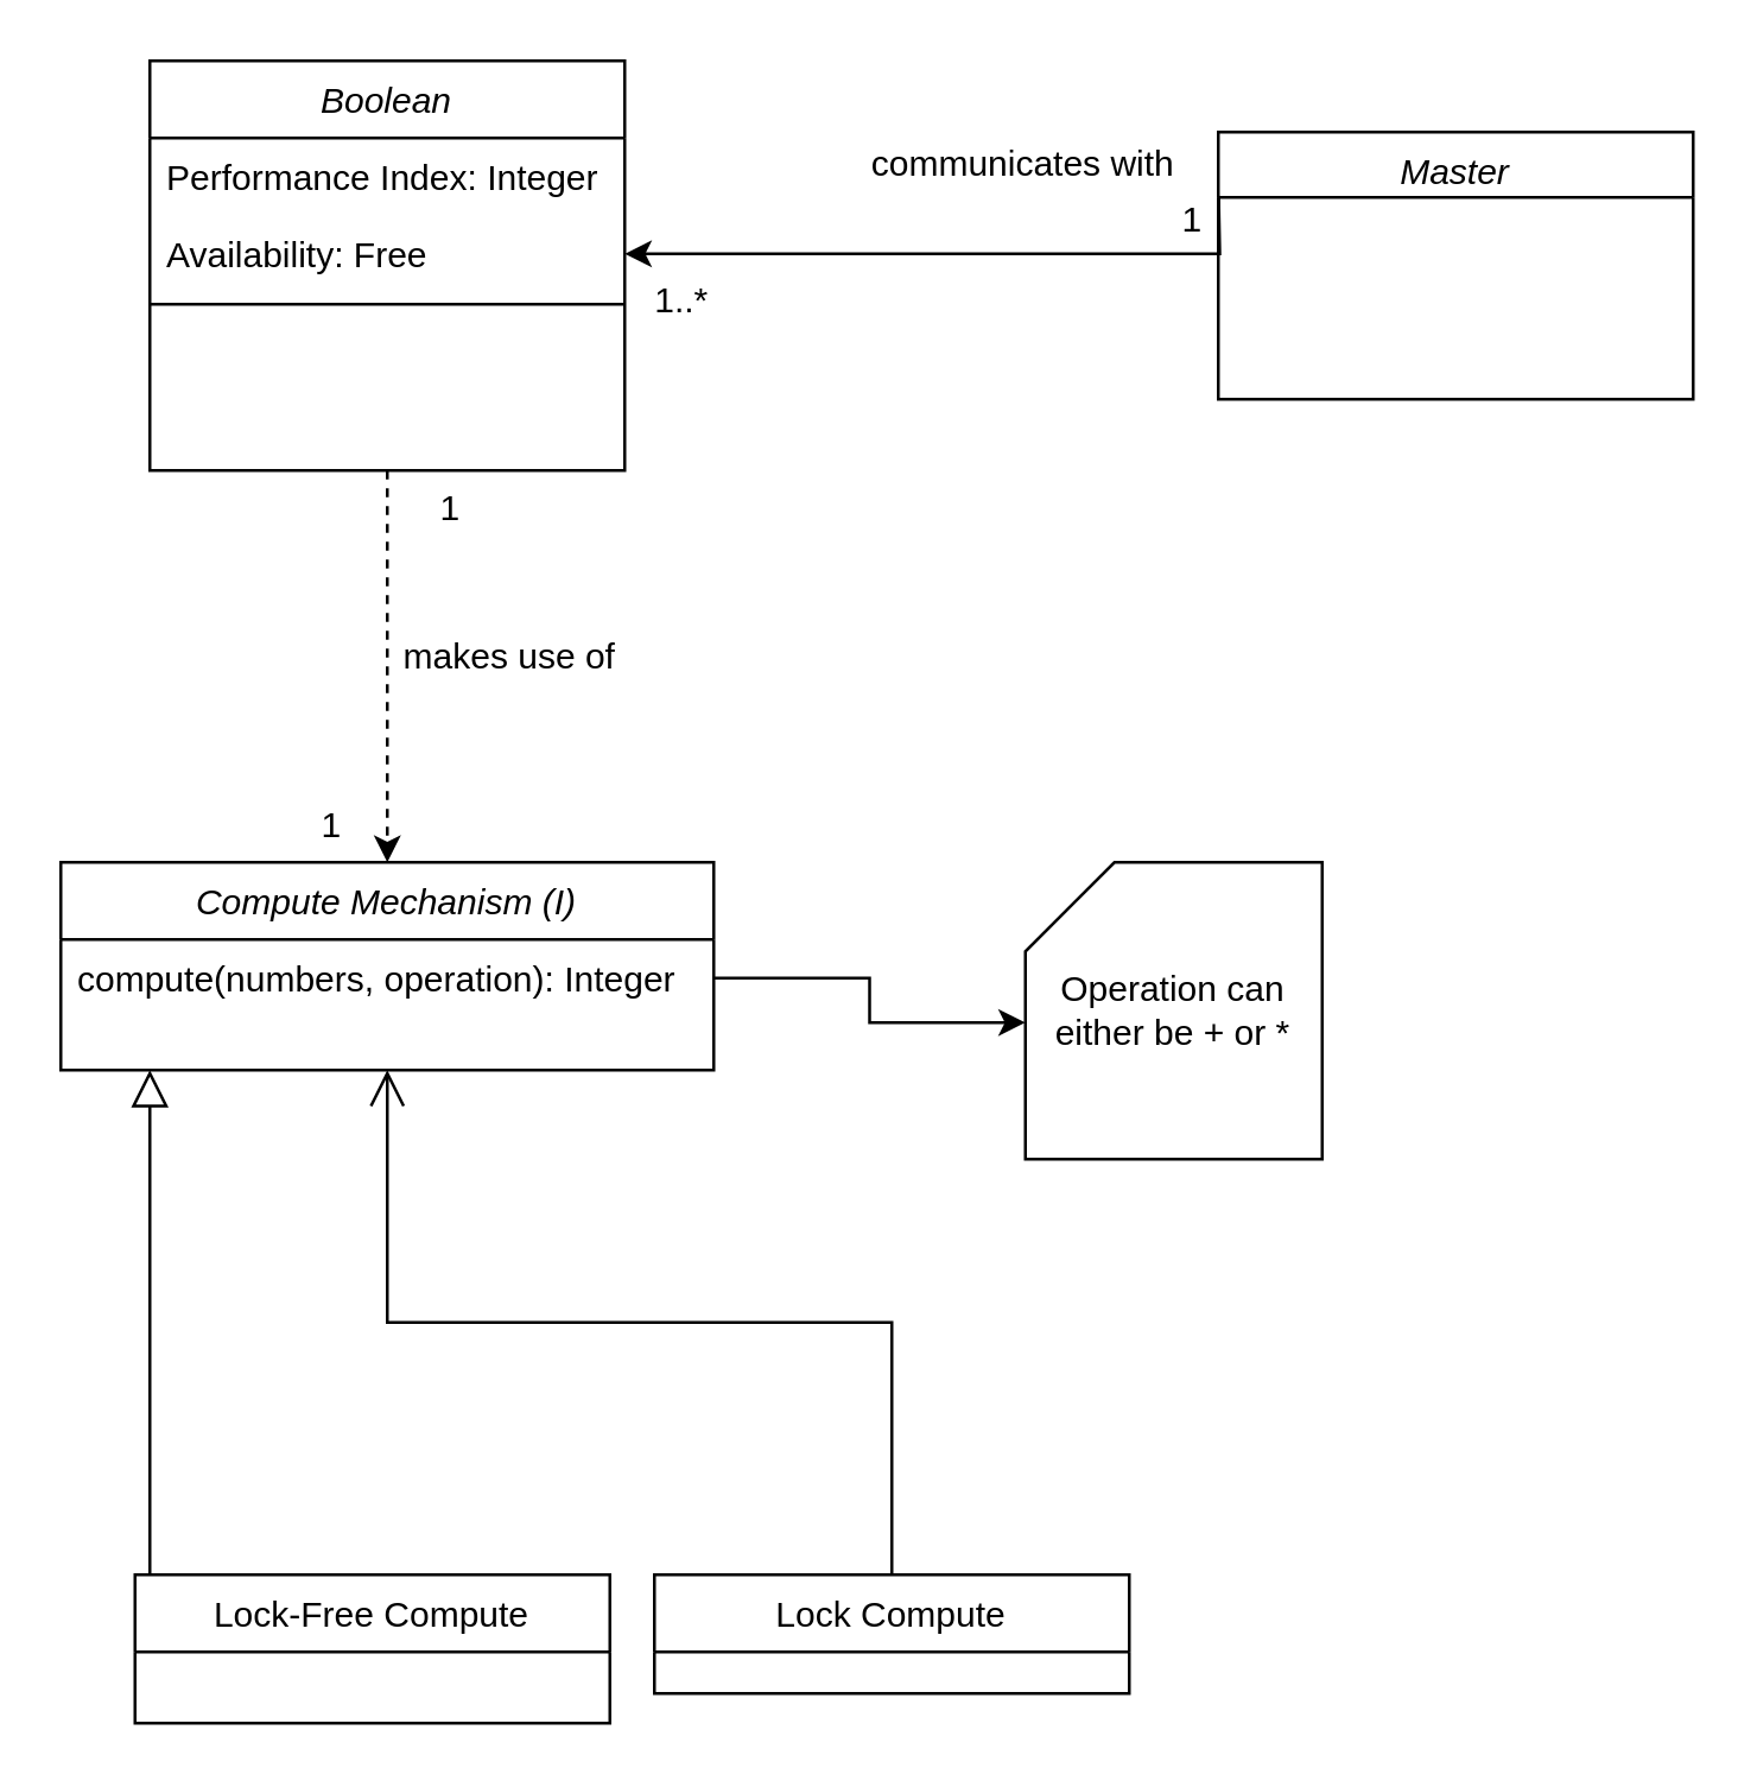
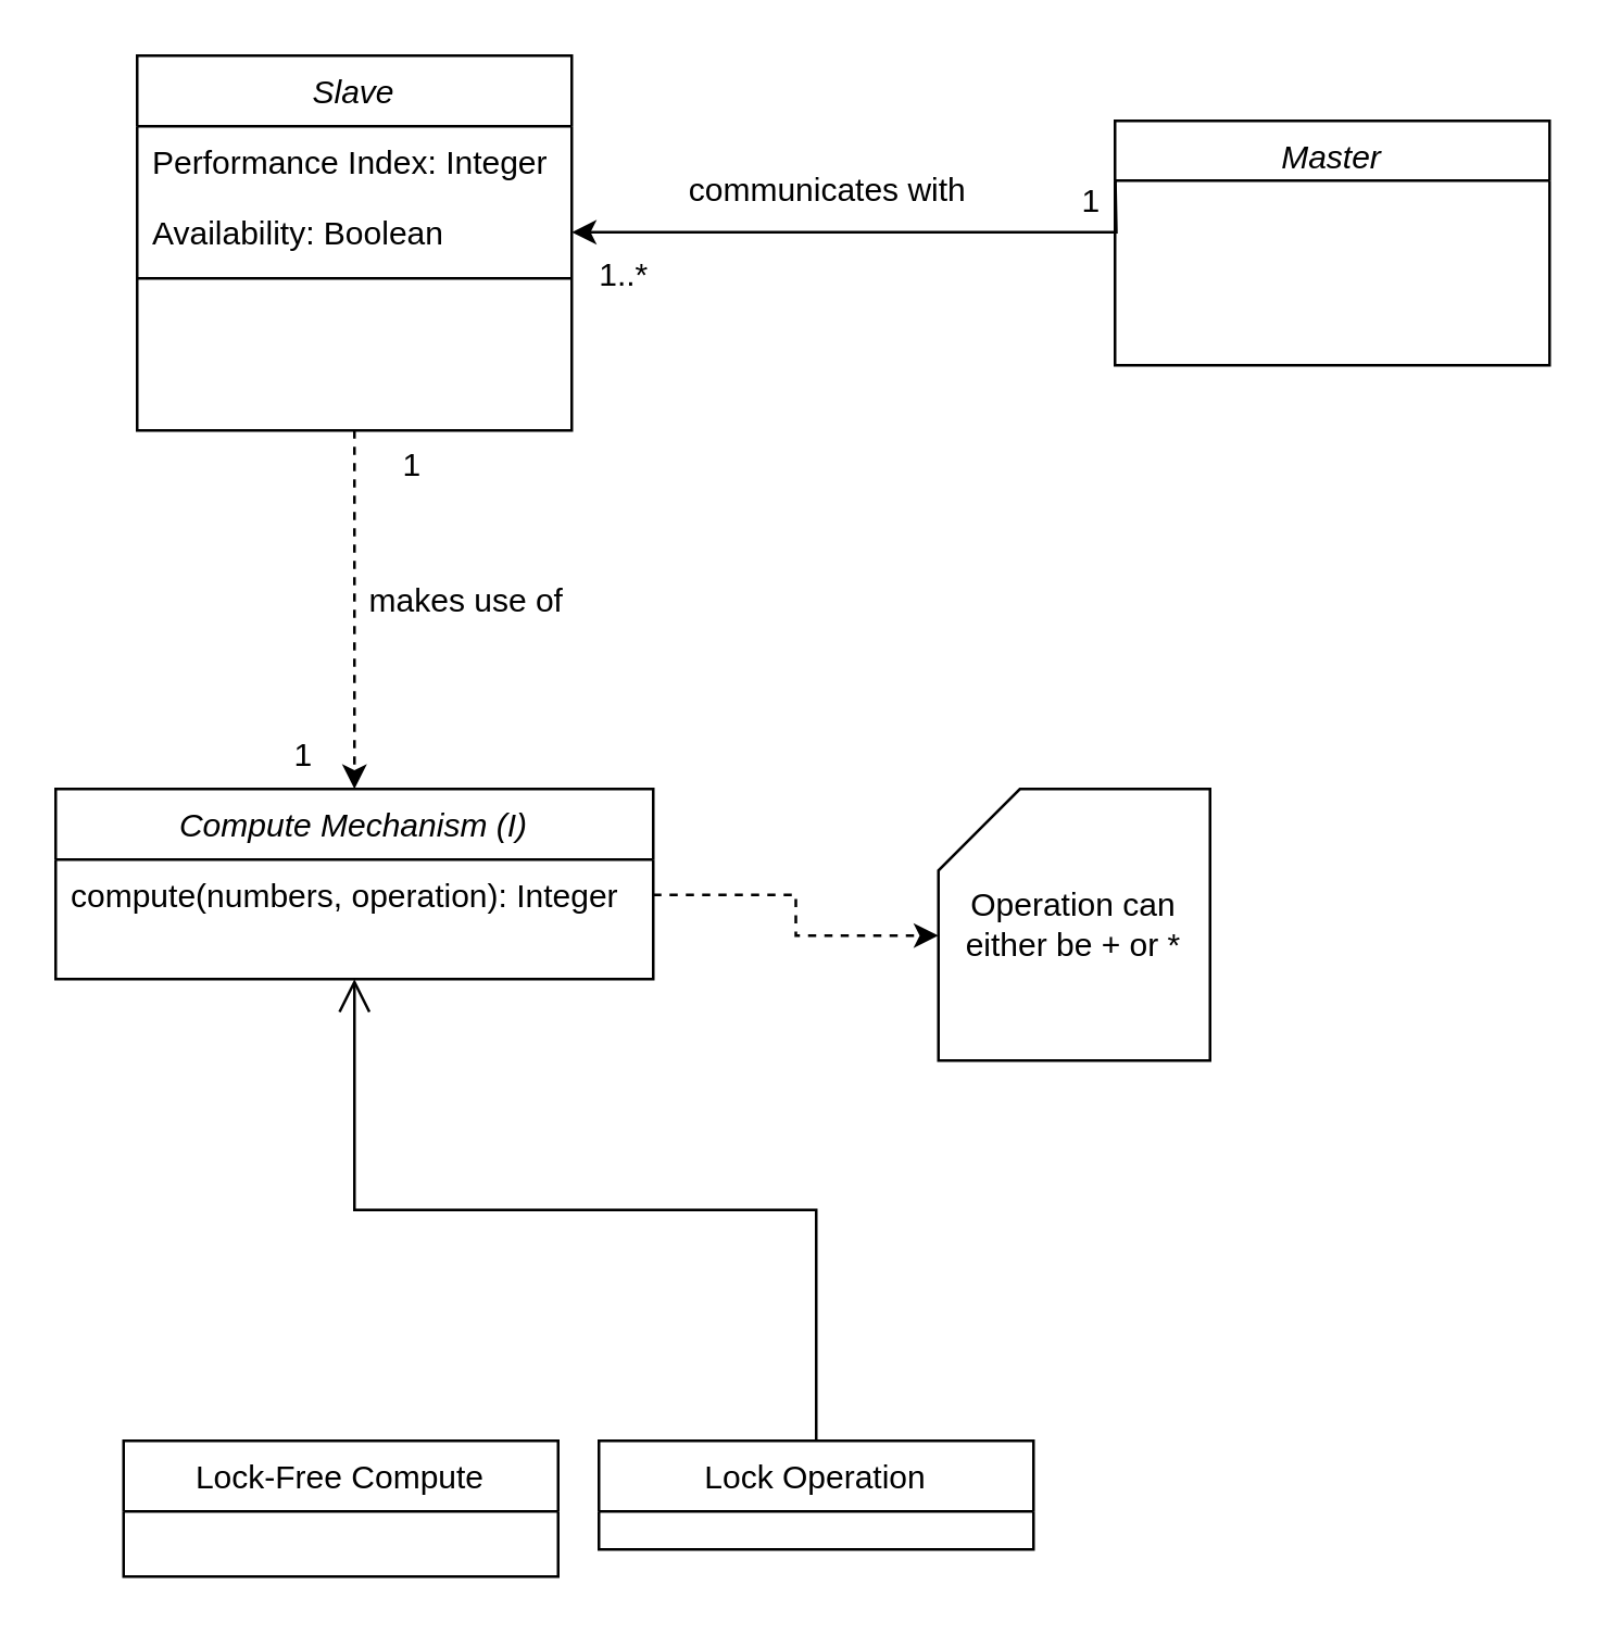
  <mxCell id="0" />
  <mxCell id="1" parent="0" />
  <mxCell id="2" value="Compute Mechanism (I)" style="swimlane;fontStyle=2;align=center;verticalAlign=top;childLayout=stackLayout;horizontal=1;startSize=26;horizontalStack=0;resizeParent=1;resizeLast=0;collapsible=1;marginBottom=0;rounded=0;shadow=0;strokeWidth=1;" parent="1" vertex="1"><mxGeometry x="20" y="290" width="220" height="70" as="geometry"><mxRectangle x="230" y="140" width="160" height="26" as="alternateBounds" /></mxGeometry></mxCell>
  <mxCell id="3" value="compute(numbers, operation): Integer" style="text;align=left;verticalAlign=top;spacingLeft=4;spacingRight=4;overflow=hidden;rotatable=0;points=[[0,0.5],[1,0.5]];portConstraint=eastwest;" parent="2" vertex="1"><mxGeometry y="26" width="220" height="26" as="geometry" /></mxCell>
  <mxCell id="4" value="Lock-Free Compute" style="swimlane;fontStyle=0;align=center;verticalAlign=top;childLayout=stackLayout;horizontal=1;startSize=26;horizontalStack=0;resizeParent=1;resizeLast=0;collapsible=1;marginBottom=0;rounded=0;shadow=0;strokeWidth=1;" parent="1" vertex="1"><mxGeometry x="45" y="530" width="160" height="50" as="geometry"><mxRectangle x="130" y="380" width="160" height="26" as="alternateBounds" /></mxGeometry></mxCell>
- <mxCell id="5" value="" style="endArrow=block;endSize=10;endFill=0;shadow=0;strokeWidth=1;rounded=0;edgeStyle=elbowEdgeStyle;elbow=vertical;" parent="1" source="4" target="2" edge="1"><mxGeometry width="160" relative="1" as="geometry"><mxPoint x="90" y="373" as="sourcePoint" /><mxPoint x="90" y="373" as="targetPoint" /><Array as="points"><mxPoint x="50" y="445" /></Array></mxGeometry></mxCell>
- <mxCell id="6" value="Lock Compute" style="swimlane;fontStyle=0;align=center;verticalAlign=top;childLayout=stackLayout;horizontal=1;startSize=26;horizontalStack=0;resizeParent=1;resizeLast=0;collapsible=1;marginBottom=0;rounded=0;shadow=0;strokeWidth=1;" parent="1" vertex="1"><mxGeometry x="220" y="530" width="160" height="40" as="geometry"><mxRectangle x="340" y="380" width="170" height="26" as="alternateBounds" /></mxGeometry></mxCell>
+ <mxCell id="6" value="Lock Operation" style="swimlane;fontStyle=0;align=center;verticalAlign=top;childLayout=stackLayout;horizontal=1;startSize=26;horizontalStack=0;resizeParent=1;resizeLast=0;collapsible=1;marginBottom=0;rounded=0;shadow=0;strokeWidth=1;" parent="1" vertex="1"><mxGeometry x="220" y="530" width="160" height="40" as="geometry"><mxRectangle x="340" y="380" width="170" height="26" as="alternateBounds" /></mxGeometry></mxCell>
  <mxCell id="7" value="" style="endArrow=open;endSize=10;endFill=0;shadow=0;strokeWidth=1;rounded=0;edgeStyle=elbowEdgeStyle;elbow=vertical;" parent="1" source="6" target="2" edge="1"><mxGeometry width="160" relative="1" as="geometry"><mxPoint x="100" y="543" as="sourcePoint" /><mxPoint x="200" y="441" as="targetPoint" /></mxGeometry></mxCell>
  <mxCell id="8" style="edgeStyle=orthogonalEdgeStyle;rounded=0;orthogonalLoop=1;jettySize=auto;html=1;dashed=1;" edge="1" parent="1" source="12" target="2"><mxGeometry relative="1" as="geometry" /></mxCell>
  <mxCell id="9" value="makes use of" style="text;html=1;align=center;verticalAlign=middle;resizable=0;points=[];" vertex="1" connectable="0" parent="8"><mxGeometry x="-0.273" y="4" relative="1" as="geometry"><mxPoint x="36" y="14" as="offset" /></mxGeometry></mxCell>
  <mxCell id="10" value="1" style="text;html=1;align=center;verticalAlign=middle;resizable=0;points=[];" vertex="1" connectable="0" parent="8"><mxGeometry x="-0.773" y="2" relative="1" as="geometry"><mxPoint x="18" y="-3" as="offset" /></mxGeometry></mxCell>
  <mxCell id="11" value="1" style="text;html=1;align=center;verticalAlign=middle;resizable=0;points=[];" vertex="1" connectable="0" parent="8"><mxGeometry x="0.803" y="4" relative="1" as="geometry"><mxPoint x="-24" as="offset" /></mxGeometry></mxCell>
- <mxCell id="12" value="Boolean" style="swimlane;fontStyle=2;align=center;verticalAlign=top;childLayout=stackLayout;horizontal=1;startSize=26;horizontalStack=0;resizeParent=1;resizeLast=0;collapsible=1;marginBottom=0;rounded=0;shadow=0;strokeWidth=1;" vertex="1" parent="1"><mxGeometry x="50" y="20" width="160" height="138" as="geometry"><mxRectangle x="230" y="140" width="160" height="26" as="alternateBounds" /></mxGeometry></mxCell>
+ <mxCell id="12" value="Slave" style="swimlane;fontStyle=2;align=center;verticalAlign=top;childLayout=stackLayout;horizontal=1;startSize=26;horizontalStack=0;resizeParent=1;resizeLast=0;collapsible=1;marginBottom=0;rounded=0;shadow=0;strokeWidth=1;" vertex="1" parent="1"><mxGeometry x="50" y="20" width="160" height="138" as="geometry"><mxRectangle x="230" y="140" width="160" height="26" as="alternateBounds" /></mxGeometry></mxCell>
  <mxCell id="13" value="Performance Index: Integer" style="text;align=left;verticalAlign=top;spacingLeft=4;spacingRight=4;overflow=hidden;rotatable=0;points=[[0,0.5],[1,0.5]];portConstraint=eastwest;" vertex="1" parent="12"><mxGeometry y="26" width="160" height="26" as="geometry" /></mxCell>
- <mxCell id="14" value="Availability: Free" style="text;align=left;verticalAlign=top;spacingLeft=4;spacingRight=4;overflow=hidden;rotatable=0;points=[[0,0.5],[1,0.5]];portConstraint=eastwest;rounded=0;shadow=0;html=0;" vertex="1" parent="12"><mxGeometry y="52" width="160" height="26" as="geometry" /></mxCell>
+ <mxCell id="14" value="Availability: Boolean" style="text;align=left;verticalAlign=top;spacingLeft=4;spacingRight=4;overflow=hidden;rotatable=0;points=[[0,0.5],[1,0.5]];portConstraint=eastwest;rounded=0;shadow=0;html=0;" vertex="1" parent="12"><mxGeometry y="52" width="160" height="26" as="geometry" /></mxCell>
  <mxCell id="15" value="" style="line;html=1;strokeWidth=1;align=left;verticalAlign=middle;spacingTop=-1;spacingLeft=3;spacingRight=3;rotatable=0;labelPosition=right;points=[];portConstraint=eastwest;" vertex="1" parent="12"><mxGeometry y="78" width="160" height="8" as="geometry" /></mxCell>
  <mxCell id="16" style="edgeStyle=orthogonalEdgeStyle;rounded=0;orthogonalLoop=1;jettySize=auto;html=1;entryX=1;entryY=0.5;entryDx=0;entryDy=0;" edge="1" parent="1" target="14"><mxGeometry relative="1" as="geometry"><mxPoint x="410" y="59" as="sourcePoint" /></mxGeometry></mxCell>
  <mxCell id="17" value="1" style="text;html=1;align=center;verticalAlign=middle;resizable=0;points=[];" vertex="1" connectable="0" parent="16"><mxGeometry x="-0.79" y="-3" relative="1" as="geometry"><mxPoint x="-7" y="-10" as="offset" /></mxGeometry></mxCell>
  <mxCell id="18" value="1..*" style="text;html=1;align=center;verticalAlign=middle;resizable=0;points=[];" vertex="1" connectable="0" parent="16"><mxGeometry x="0.84" y="2" relative="1" as="geometry"><mxPoint y="13" as="offset" /></mxGeometry></mxCell>
- <mxCell id="19" value="communicates with" style="text;html=1;align=center;verticalAlign=middle;resizable=0;points=[];autosize=1;" vertex="1" parent="1"><mxGeometry x="284" y="45" width="120" height="20" as="geometry" /></mxCell>
+ <mxCell id="19" value="communicates with" style="text;html=1;align=center;verticalAlign=middle;resizable=0;points=[];autosize=1;" vertex="1" parent="1"><mxGeometry x="244" y="60" width="120" height="20" as="geometry" /></mxCell>
  <mxCell id="20" value="Master" style="swimlane;fontStyle=2;align=center;verticalAlign=top;childLayout=stackLayout;horizontal=1;startSize=22;horizontalStack=0;resizeParent=1;resizeLast=0;collapsible=1;marginBottom=0;rounded=0;shadow=0;strokeWidth=1;" vertex="1" parent="1"><mxGeometry x="410" y="44" width="160" height="90" as="geometry"><mxRectangle x="230" y="140" width="160" height="26" as="alternateBounds" /></mxGeometry></mxCell>
  <mxCell id="21" value="Operation can either be + or *" style="shape=card;whiteSpace=wrap;html=1;" vertex="1" parent="1"><mxGeometry x="345" y="290" width="100" height="100" as="geometry" /></mxCell>
- <mxCell id="22" style="edgeStyle=orthogonalEdgeStyle;rounded=0;orthogonalLoop=1;jettySize=auto;html=1;entryX=0;entryY=0.54;entryDx=0;entryDy=0;entryPerimeter=0;" edge="1" parent="1" source="3" target="21"><mxGeometry relative="1" as="geometry" /></mxCell>
+ <mxCell id="22" style="edgeStyle=orthogonalEdgeStyle;rounded=0;orthogonalLoop=1;jettySize=auto;html=1;entryX=0;entryY=0.54;entryDx=0;entryDy=0;entryPerimeter=0;dashed=1;" edge="1" parent="1" source="3" target="21"><mxGeometry relative="1" as="geometry" /></mxCell>
